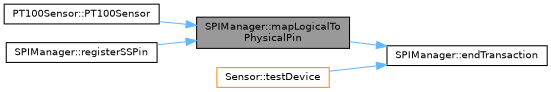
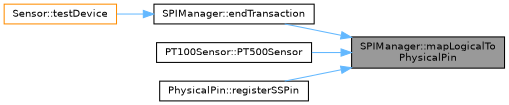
  digraph {
    rankdir=RL
    node [color=black fillcolor=white fontname=Helvetica fontsize=10 shape=box style=filled]
    edge [color=steelblue1 dir=back fontname=Helvetica fontsize=10 labelfontname=Helvetica labelfontsize=10 style=solid]
    n1 [fillcolor=grey60 fontcolor=black height=0.2 label="SPIManager::mapLogicalTo\lPhysicalPin" width=0.4]
    n2 [height=0.2 label="SPIManager::endTransaction" width=0.4]
-   n3 [height=0.2 label="PT100Sensor::PT100Sensor" width=0.4]
-   n4 [height=0.2 label="SPIManager::registerSSPin" width=0.4]
+   n3 [height=0.2 label="PT100Sensor::PT500Sensor" width=0.4]
+   n4 [height=0.2 label="PhysicalPin::registerSSPin" width=0.4]
    n5 [color=darkorange height=0.2 label="Sensor::testDevice" width=0.4]
-   n2 -> n1
+   n1 -> n2
    n1 -> n3
    n1 -> n4
    n2 -> n5
  }
